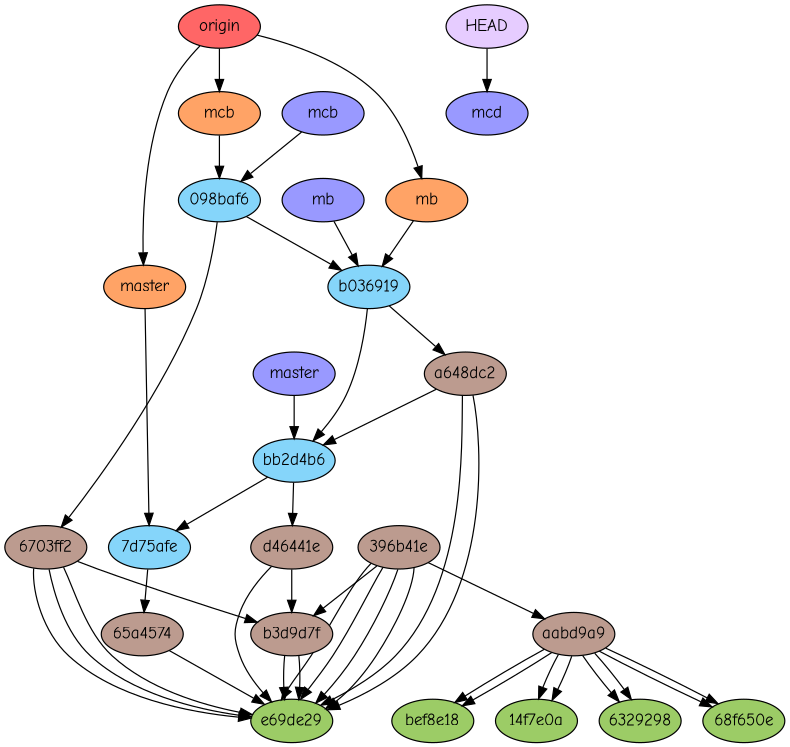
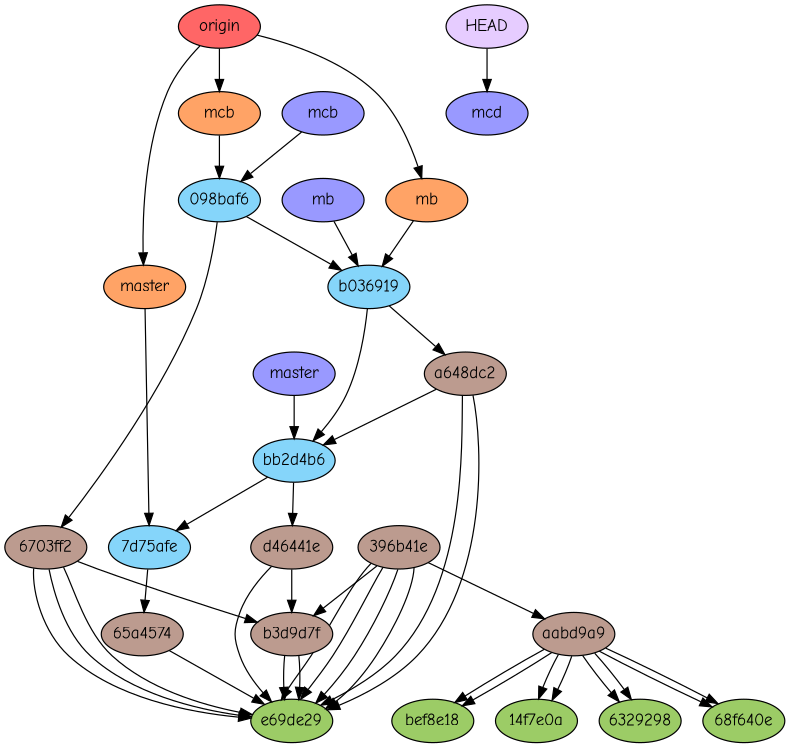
  digraph {
    fontname="Comic Neue"
    node [fillcolor="#bc9b8f" fixedsize=true fontname="Comic Neue" style=filled]
    edge [fontname="Comic Neue"]
    n1 [fillcolor="#9ccc66" label="14f7e0a" width=0.95]
    n2 [fillcolor="#9ccc66" label=6329298 width=0.95]
-   n3 [fillcolor="#9ccc66" label="68f650e" width=0.95]
+   n3 [fillcolor="#9ccc66" label="68f640e" width=0.95]
    n4 [fillcolor="#9ccc66" label=bef8e18 width=0.95]
    n5 [fillcolor="#9ccc66" label=e69de29 width=0.95]
    n6 [label="396b41e" width=0.95]
    n7 [label=aabd9a9 width=0.95]
    n8 [label=b3d9d7f width=0.95]
    n9 [label="65a4574" width=0.95]
    n10 [label="6703ff2" width=0.95]
    n11 [label=a648dc2 width=0.95]
    n12 [fillcolor="#85d5fa" label=bb2d4b6 width=0.95]
    n13 [label=d46441e width=0.95]
    n14 [fillcolor="#85d5fa" label="098baf6" width=0.95]
    n15 [fillcolor="#85d5fa" label=b036919 width=0.95]
    n16 [fillcolor="#85d5fa" label="7d75afe" width=0.95]
    n17 [fillcolor="#9999ff" label=master width=0.95]
    n18 [fillcolor="#9999ff" label=mb width=0.95]
    n19 [fillcolor="#9999ff" label=mcb width=0.95]
    n20 [fillcolor="#9999ff" label=mcd width=0.95]
    n21 [fillcolor="#e6ccff" label=HEAD width=0.95]
    n22 [fillcolor="#ffa366" label=master width=0.95]
    n23 [fillcolor="#ffa366" label=mb width=0.95]
    n24 [fillcolor="#ffa366" label=mcb width=0.95]
    n25 [fillcolor="#ff6666" label=origin width=0.95]
    n6 -> n5
    n6 -> n5
    n6 -> n5
    n6 -> n5
    n6 -> n7
    n6 -> n8
    n7 -> n1
    n7 -> n1
    n7 -> n2
    n7 -> n2
    n7 -> n3
    n7 -> n3
    n7 -> n4
    n7 -> n4
    n8 -> n5
    n8 -> n5
    n9 -> n5
    n10 -> n5
    n10 -> n5
    n10 -> n5
    n10 -> n8
    n11 -> n5
    n11 -> n5
    n11 -> n12
    n12 -> n13
    n12 -> n16
    n13 -> n5
    n13 -> n8
    n14 -> n10
    n14 -> n15
    n15 -> n11
    n15 -> n12
    n16 -> n9
    n17 -> n12
    n18 -> n15
    n19 -> n14
    n21 -> n20
    n22 -> n16
    n23 -> n15
    n24 -> n14
    n25 -> n22
    n25 -> n23
    n25 -> n24
  }
